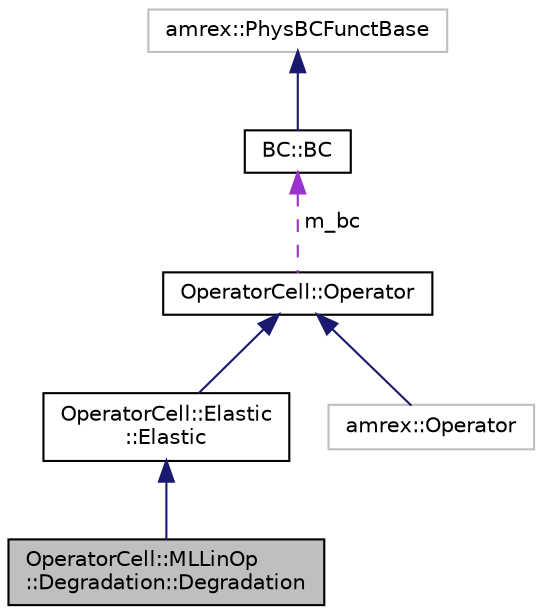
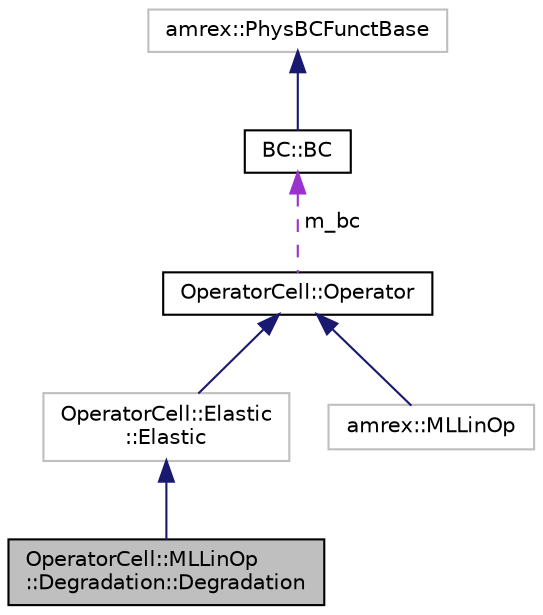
  digraph {
    node [color=black fillcolor=white fontname=Helvetica fontsize=10 shape=record style=filled]
    edge [color=midnightblue dir=back fontname=Helvetica fontsize=10 labelfontname=Helvetica labelfontsize=10 style=solid]
    n1 [fillcolor=grey75 fontcolor=black height=0.2 label="OperatorCell::MLLinOp\l::Degradation::Degradation" width=0.4]
-   n2 [height=0.2 label="OperatorCell::Elastic\l::Elastic" width=0.4]
+   n2 [color=grey75 height=0.2 label="OperatorCell::Elastic\l::Elastic" width=0.4]
    n3 [height=0.2 label="OperatorCell::Operator" width=0.4]
-   n4 [color=grey75 height=0.2 label="amrex::Operator" width=0.4]
+   n4 [color=grey75 height=0.2 label="amrex::MLLinOp" width=0.4]
    n5 [height=0.2 label="BC::BC" width=0.4]
    n6 [color=grey75 height=0.2 label="amrex::PhysBCFunctBase" width=0.4]
    n2 -> n1
    n3 -> n2
    n3 -> n4
    n5 -> n3 [color=darkorchid3 label=" m_bc" style=dashed]
    n6 -> n5
  }
